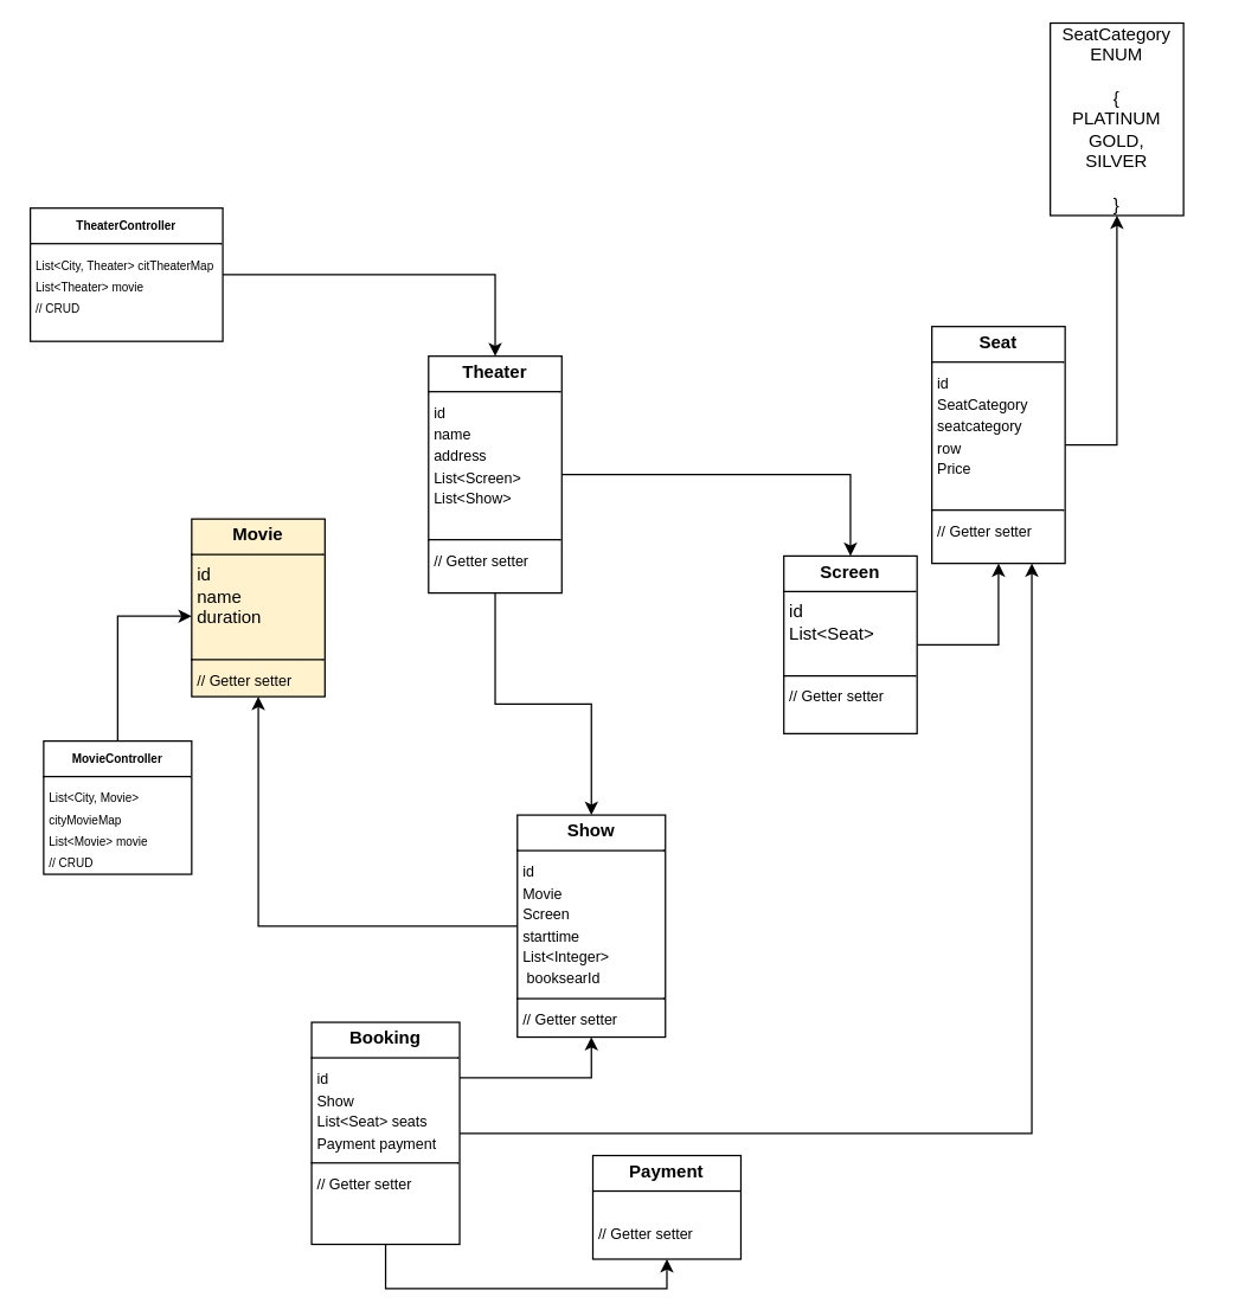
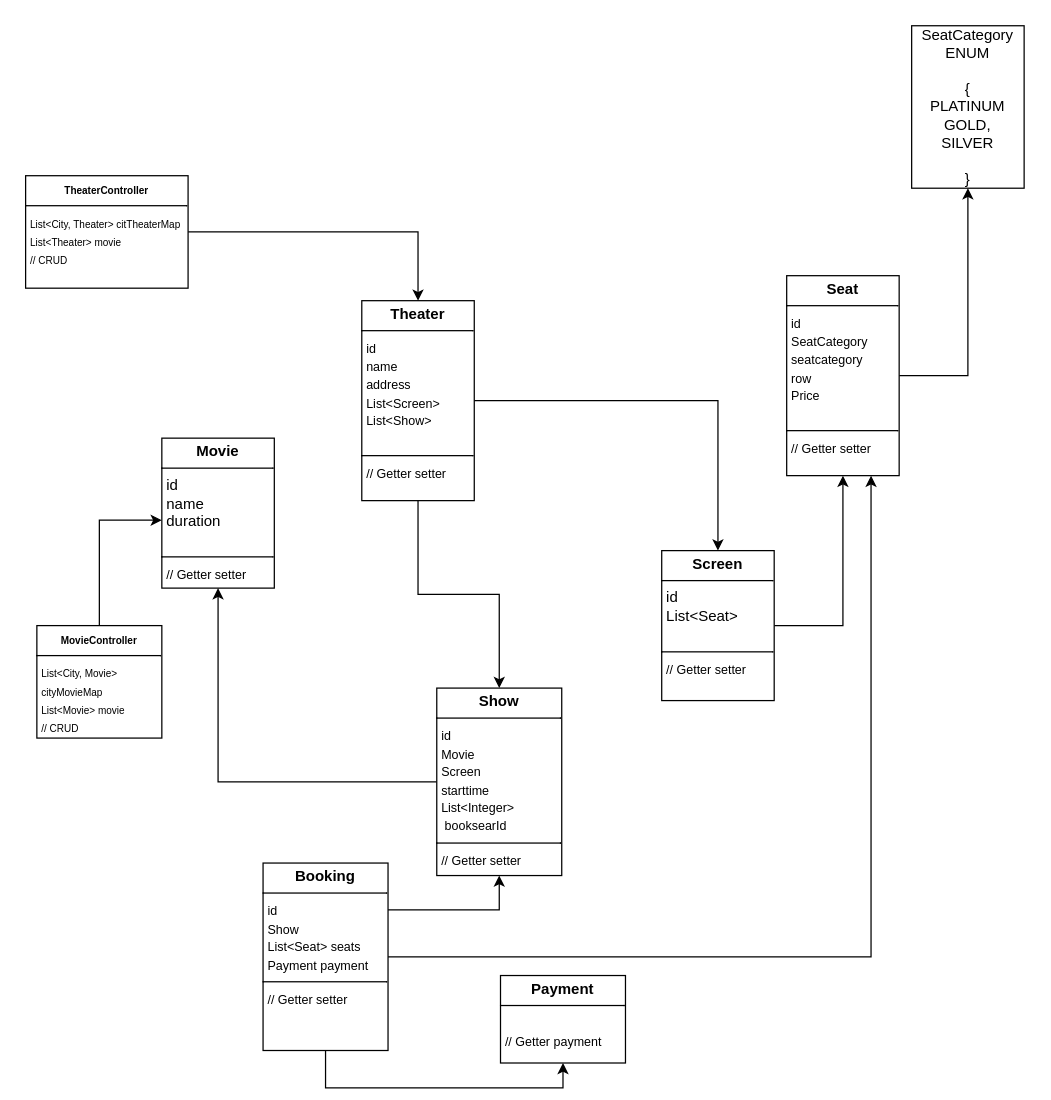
  <mxCell id="0" />
  <mxCell id="1" parent="0" />
- <mxCell id="2" value="&lt;p style=&quot;margin:0px;margin-top:4px;text-align:center;&quot;&gt;&lt;b&gt;Movie&lt;/b&gt;&lt;/p&gt;&lt;hr size=&quot;1&quot; style=&quot;border-style:solid;&quot;&gt;&lt;p style=&quot;margin:0px;margin-left:4px;&quot;&gt;id&lt;/p&gt;&lt;p style=&quot;margin:0px;margin-left:4px;&quot;&gt;name&amp;nbsp;&lt;/p&gt;&lt;p style=&quot;margin:0px;margin-left:4px;&quot;&gt;duration&lt;/p&gt;&lt;p style=&quot;margin:0px;margin-left:4px;&quot;&gt;&lt;br&gt;&lt;/p&gt;&lt;hr size=&quot;1&quot; style=&quot;border-style:solid;&quot;&gt;&lt;p style=&quot;margin:0px;margin-left:4px;&quot;&gt;&lt;font style=&quot;font-size: 10px;&quot;&gt;// Getter setter&lt;/font&gt;&lt;/p&gt;" style="verticalAlign=top;align=left;overflow=fill;html=1;whiteSpace=wrap;fillColor=#fff2cc;" vertex="1" parent="1"><mxGeometry x="129" y="350" width="90" height="120" as="geometry" /></mxCell>
+ <mxCell id="2" value="&lt;p style=&quot;margin:0px;margin-top:4px;text-align:center;&quot;&gt;&lt;b&gt;Movie&lt;/b&gt;&lt;/p&gt;&lt;hr size=&quot;1&quot; style=&quot;border-style:solid;&quot;&gt;&lt;p style=&quot;margin:0px;margin-left:4px;&quot;&gt;id&lt;/p&gt;&lt;p style=&quot;margin:0px;margin-left:4px;&quot;&gt;name&amp;nbsp;&lt;/p&gt;&lt;p style=&quot;margin:0px;margin-left:4px;&quot;&gt;duration&lt;/p&gt;&lt;p style=&quot;margin:0px;margin-left:4px;&quot;&gt;&lt;br&gt;&lt;/p&gt;&lt;hr size=&quot;1&quot; style=&quot;border-style:solid;&quot;&gt;&lt;p style=&quot;margin:0px;margin-left:4px;&quot;&gt;&lt;font style=&quot;font-size: 10px;&quot;&gt;// Getter setter&lt;/font&gt;&lt;/p&gt;" style="verticalAlign=top;align=left;overflow=fill;html=1;whiteSpace=wrap;" vertex="1" parent="1"><mxGeometry x="129" y="350" width="90" height="120" as="geometry" /></mxCell>
  <mxCell id="3" style="edgeStyle=orthogonalEdgeStyle;rounded=0;orthogonalLoop=1;jettySize=auto;html=1;exitX=0.5;exitY=0;exitDx=0;exitDy=0;entryX=0;entryY=0.547;entryDx=0;entryDy=0;entryPerimeter=0;" edge="1" parent="1" source="4" target="2"><mxGeometry relative="1" as="geometry"><mxPoint x="49" y="420" as="targetPoint" /></mxGeometry></mxCell>
  <mxCell id="4" value="&lt;p style=&quot;margin:0px;margin-top:4px;text-align:center;&quot;&gt;&lt;b&gt;&lt;font style=&quot;font-size: 8px;&quot;&gt;MovieController&lt;/font&gt;&lt;/b&gt;&lt;/p&gt;&lt;hr size=&quot;1&quot; style=&quot;border-style:solid;&quot;&gt;&lt;p style=&quot;margin:0px;margin-left:4px;&quot;&gt;&lt;/p&gt;&lt;p style=&quot;margin:0px;margin-left:4px;&quot;&gt;&lt;font style=&quot;font-size: 8px;&quot;&gt;List&amp;lt;City, Movie&amp;gt; cityMovieMap&lt;/font&gt;&lt;/p&gt;&lt;p style=&quot;margin:0px;margin-left:4px;&quot;&gt;&lt;font style=&quot;font-size: 8px;&quot;&gt;List&amp;lt;Movie&amp;gt; movie&lt;/font&gt;&lt;/p&gt;&lt;p style=&quot;margin:0px;margin-left:4px;&quot;&gt;&lt;font style=&quot;font-size: 8px;&quot;&gt;// CRUD&lt;/font&gt;&lt;/p&gt;&lt;p style=&quot;margin:0px;margin-left:4px;&quot;&gt;&lt;br&gt;&lt;/p&gt;" style="verticalAlign=top;align=left;overflow=fill;html=1;whiteSpace=wrap;" vertex="1" parent="1"><mxGeometry x="29" y="500" width="100" height="90" as="geometry" /></mxCell>
  <mxCell id="5" style="edgeStyle=orthogonalEdgeStyle;rounded=0;orthogonalLoop=1;jettySize=auto;html=1;exitX=0.5;exitY=1;exitDx=0;exitDy=0;entryX=0.5;entryY=0;entryDx=0;entryDy=0;" edge="1" parent="1" source="6" target="10"><mxGeometry relative="1" as="geometry" /></mxCell>
  <mxCell id="6" value="&lt;p style=&quot;margin:0px;margin-top:4px;text-align:center;&quot;&gt;&lt;b&gt;Theater&lt;/b&gt;&lt;/p&gt;&lt;hr size=&quot;1&quot; style=&quot;border-style:solid;&quot;&gt;&lt;p style=&quot;margin:0px;margin-left:4px;&quot;&gt;&lt;font style=&quot;font-size: 10px;&quot;&gt;id&lt;/font&gt;&lt;/p&gt;&lt;p style=&quot;margin:0px;margin-left:4px;&quot;&gt;&lt;font style=&quot;font-size: 10px;&quot;&gt;name&lt;/font&gt;&lt;/p&gt;&lt;p style=&quot;margin:0px;margin-left:4px;&quot;&gt;&lt;font style=&quot;font-size: 10px;&quot;&gt;address&amp;nbsp;&lt;/font&gt;&lt;/p&gt;&lt;p style=&quot;margin:0px;margin-left:4px;&quot;&gt;&lt;font style=&quot;font-size: 10px;&quot;&gt;List&amp;lt;Screen&amp;gt;&lt;/font&gt;&lt;/p&gt;&lt;p style=&quot;margin:0px;margin-left:4px;&quot;&gt;&lt;font style=&quot;font-size: 10px;&quot;&gt;List&amp;lt;Show&amp;gt;&lt;/font&gt;&lt;/p&gt;&lt;p style=&quot;margin:0px;margin-left:4px;&quot;&gt;&lt;br&gt;&lt;/p&gt;&lt;hr size=&quot;1&quot; style=&quot;border-style:solid;&quot;&gt;&lt;p style=&quot;margin:0px;margin-left:4px;&quot;&gt;&lt;font style=&quot;font-size: 10px;&quot;&gt;// Getter setter&lt;/font&gt;&lt;/p&gt;" style="verticalAlign=top;align=left;overflow=fill;html=1;whiteSpace=wrap;" vertex="1" parent="1"><mxGeometry x="289" y="240" width="90" height="160" as="geometry" /></mxCell>
  <mxCell id="7" style="edgeStyle=orthogonalEdgeStyle;rounded=0;orthogonalLoop=1;jettySize=auto;html=1;exitX=1;exitY=0.5;exitDx=0;exitDy=0;entryX=0.5;entryY=1;entryDx=0;entryDy=0;" edge="1" parent="1" source="8" target="13"><mxGeometry relative="1" as="geometry" /></mxCell>
- <mxCell id="8" value="&lt;p style=&quot;margin:0px;margin-top:4px;text-align:center;&quot;&gt;&lt;b&gt;Screen&lt;/b&gt;&lt;/p&gt;&lt;hr size=&quot;1&quot; style=&quot;border-style:solid;&quot;&gt;&lt;p style=&quot;margin:0px;margin-left:4px;&quot;&gt;id&lt;/p&gt;&lt;p style=&quot;margin:0px;margin-left:4px;&quot;&gt;List&amp;lt;Seat&amp;gt;&lt;/p&gt;&lt;p style=&quot;margin:0px;margin-left:4px;&quot;&gt;&lt;br&gt;&lt;/p&gt;&lt;hr size=&quot;1&quot; style=&quot;border-style:solid;&quot;&gt;&lt;p style=&quot;margin:0px;margin-left:4px;&quot;&gt;&lt;font style=&quot;font-size: 10px;&quot;&gt;// Getter setter&lt;/font&gt;&lt;/p&gt;" style="verticalAlign=top;align=left;overflow=fill;html=1;whiteSpace=wrap;" vertex="1" parent="1"><mxGeometry x="529" y="375" width="90" height="120" as="geometry" /></mxCell>
+ <mxCell id="8" value="&lt;p style=&quot;margin:0px;margin-top:4px;text-align:center;&quot;&gt;&lt;b&gt;Screen&lt;/b&gt;&lt;/p&gt;&lt;hr size=&quot;1&quot; style=&quot;border-style:solid;&quot;&gt;&lt;p style=&quot;margin:0px;margin-left:4px;&quot;&gt;id&lt;/p&gt;&lt;p style=&quot;margin:0px;margin-left:4px;&quot;&gt;List&amp;lt;Seat&amp;gt;&lt;/p&gt;&lt;p style=&quot;margin:0px;margin-left:4px;&quot;&gt;&lt;br&gt;&lt;/p&gt;&lt;hr size=&quot;1&quot; style=&quot;border-style:solid;&quot;&gt;&lt;p style=&quot;margin:0px;margin-left:4px;&quot;&gt;&lt;font style=&quot;font-size: 10px;&quot;&gt;// Getter setter&lt;/font&gt;&lt;/p&gt;" style="verticalAlign=top;align=left;overflow=fill;html=1;whiteSpace=wrap;" vertex="1" parent="1"><mxGeometry x="529" y="440" width="90" height="120" as="geometry" /></mxCell>
  <mxCell id="9" style="edgeStyle=orthogonalEdgeStyle;rounded=0;orthogonalLoop=1;jettySize=auto;html=1;exitX=0;exitY=0.5;exitDx=0;exitDy=0;" edge="1" parent="1" source="10" target="2"><mxGeometry relative="1" as="geometry" /></mxCell>
  <mxCell id="10" value="&lt;p style=&quot;margin:0px;margin-top:4px;text-align:center;&quot;&gt;&lt;b&gt;Show&lt;/b&gt;&lt;/p&gt;&lt;hr size=&quot;1&quot; style=&quot;border-style:solid;&quot;&gt;&lt;p style=&quot;margin:0px;margin-left:4px;&quot;&gt;&lt;font style=&quot;font-size: 10px;&quot;&gt;id&lt;/font&gt;&lt;/p&gt;&lt;p style=&quot;margin:0px;margin-left:4px;&quot;&gt;&lt;span style=&quot;background-color: initial;&quot;&gt;&lt;font style=&quot;font-size: 10px;&quot;&gt;Movie&lt;/font&gt;&lt;/span&gt;&lt;/p&gt;&lt;p style=&quot;margin:0px;margin-left:4px;&quot;&gt;&lt;span style=&quot;background-color: initial;&quot;&gt;&lt;font style=&quot;font-size: 10px;&quot;&gt;Screen&lt;/font&gt;&lt;/span&gt;&lt;/p&gt;&lt;p style=&quot;margin:0px;margin-left:4px;&quot;&gt;&lt;font style=&quot;font-size: 10px;&quot;&gt;starttime&lt;/font&gt;&lt;/p&gt;&lt;p style=&quot;margin:0px;margin-left:4px;&quot;&gt;&lt;font style=&quot;font-size: 10px;&quot;&gt;List&amp;lt;Integer&amp;gt;&lt;/font&gt;&lt;/p&gt;&lt;p style=&quot;margin:0px;margin-left:4px;&quot;&gt;&lt;font style=&quot;font-size: 10px;&quot;&gt;&amp;nbsp;booksearId&lt;/font&gt;&lt;/p&gt;&lt;hr size=&quot;1&quot; style=&quot;border-style:solid;&quot;&gt;&lt;p style=&quot;margin:0px;margin-left:4px;&quot;&gt;&lt;font style=&quot;font-size: 10px;&quot;&gt;// Getter setter&lt;/font&gt;&lt;/p&gt;" style="verticalAlign=top;align=left;overflow=fill;html=1;whiteSpace=wrap;" vertex="1" parent="1"><mxGeometry x="349" y="550" width="100" height="150" as="geometry" /></mxCell>
  <mxCell id="11" style="edgeStyle=orthogonalEdgeStyle;rounded=0;orthogonalLoop=1;jettySize=auto;html=1;exitX=1;exitY=0.5;exitDx=0;exitDy=0;entryX=0.5;entryY=0;entryDx=0;entryDy=0;" edge="1" parent="1" source="6" target="8"><mxGeometry relative="1" as="geometry"><mxPoint x="565.67" y="446.68" as="targetPoint" /></mxGeometry></mxCell>
  <mxCell id="12" style="edgeStyle=orthogonalEdgeStyle;rounded=0;orthogonalLoop=1;jettySize=auto;html=1;exitX=1;exitY=0.5;exitDx=0;exitDy=0;entryX=0.5;entryY=1;entryDx=0;entryDy=0;" edge="1" parent="1" source="13" target="14"><mxGeometry relative="1" as="geometry" /></mxCell>
  <mxCell id="13" value="&lt;p style=&quot;margin:0px;margin-top:4px;text-align:center;&quot;&gt;&lt;b&gt;&lt;font style=&quot;font-size: 12px;&quot;&gt;Seat&lt;/font&gt;&lt;/b&gt;&lt;/p&gt;&lt;hr size=&quot;1&quot; style=&quot;border-style:solid;&quot;&gt;&lt;p style=&quot;margin:0px;margin-left:4px;&quot;&gt;&lt;font style=&quot;font-size: 10px;&quot;&gt;id&lt;/font&gt;&lt;/p&gt;&lt;p style=&quot;margin:0px;margin-left:4px;&quot;&gt;&lt;font style=&quot;font-size: 10px;&quot;&gt;SeatCategory seatcategory&lt;/font&gt;&lt;/p&gt;&lt;p style=&quot;margin:0px;margin-left:4px;&quot;&gt;&lt;span style=&quot;font-size: 10px; background-color: initial;&quot;&gt;row&lt;/span&gt;&lt;br&gt;&lt;/p&gt;&lt;p style=&quot;margin:0px;margin-left:4px;&quot;&gt;&lt;span style=&quot;font-size: 10px; background-color: initial;&quot;&gt;Price&lt;/span&gt;&lt;/p&gt;&lt;p style=&quot;margin:0px;margin-left:4px;&quot;&gt;&lt;br&gt;&lt;/p&gt;&lt;hr size=&quot;1&quot; style=&quot;border-style:solid;&quot;&gt;&lt;p style=&quot;margin:0px;margin-left:4px;&quot;&gt;&lt;font style=&quot;font-size: 10px;&quot;&gt;// Getter setter&lt;/font&gt;&lt;/p&gt;" style="verticalAlign=top;align=left;overflow=fill;html=1;whiteSpace=wrap;" vertex="1" parent="1"><mxGeometry x="629" y="220" width="90" height="160" as="geometry" /></mxCell>
- <mxCell id="14" value="SeatCategory ENUM&lt;br&gt;&lt;br&gt;{&lt;br&gt;PLATINUM&lt;br&gt;&lt;div&gt;GOLD,&lt;br&gt;SILVER&lt;/div&gt;&lt;div&gt;&lt;br&gt;&lt;/div&gt;&lt;div&gt;}&lt;/div&gt;" style="whiteSpace=wrap;html=1;align=center;" vertex="1" parent="1"><mxGeometry x="709" y="15" width="90" height="130" as="geometry" /></mxCell>
+ <mxCell id="14" value="SeatCategory ENUM&lt;br&gt;&lt;br&gt;{&lt;br&gt;PLATINUM&lt;br&gt;&lt;div&gt;GOLD,&lt;br&gt;SILVER&lt;/div&gt;&lt;div&gt;&lt;br&gt;&lt;/div&gt;&lt;div&gt;}&lt;/div&gt;" style="whiteSpace=wrap;html=1;align=center;" vertex="1" parent="1"><mxGeometry x="729" y="20" width="90" height="130" as="geometry" /></mxCell>
  <mxCell id="15" style="edgeStyle=orthogonalEdgeStyle;rounded=0;orthogonalLoop=1;jettySize=auto;html=1;entryX=0.5;entryY=0;entryDx=0;entryDy=0;" edge="1" parent="1" source="16" target="6"><mxGeometry relative="1" as="geometry" /></mxCell>
  <mxCell id="16" value="&lt;p style=&quot;margin:0px;margin-top:4px;text-align:center;&quot;&gt;&lt;b&gt;&lt;font style=&quot;font-size: 8px;&quot;&gt;TheaterController&lt;/font&gt;&lt;/b&gt;&lt;/p&gt;&lt;hr size=&quot;1&quot; style=&quot;border-style:solid;&quot;&gt;&lt;p style=&quot;margin:0px;margin-left:4px;&quot;&gt;&lt;/p&gt;&lt;p style=&quot;margin:0px;margin-left:4px;&quot;&gt;&lt;font style=&quot;font-size: 8px;&quot;&gt;List&amp;lt;City, Theater&amp;gt; citTheaterMap&lt;/font&gt;&lt;/p&gt;&lt;p style=&quot;margin:0px;margin-left:4px;&quot;&gt;&lt;font style=&quot;font-size: 8px;&quot;&gt;List&amp;lt;Theater&amp;gt; movie&lt;/font&gt;&lt;/p&gt;&lt;p style=&quot;margin:0px;margin-left:4px;&quot;&gt;&lt;font style=&quot;font-size: 8px;&quot;&gt;// CRUD&lt;/font&gt;&lt;/p&gt;&lt;p style=&quot;margin:0px;margin-left:4px;&quot;&gt;&lt;br&gt;&lt;/p&gt;" style="verticalAlign=top;align=left;overflow=fill;html=1;whiteSpace=wrap;" vertex="1" parent="1"><mxGeometry x="20" y="140" width="130" height="90" as="geometry" /></mxCell>
  <mxCell id="17" style="edgeStyle=orthogonalEdgeStyle;rounded=0;orthogonalLoop=1;jettySize=auto;html=1;exitX=1;exitY=0.5;exitDx=0;exitDy=0;entryX=0.75;entryY=1;entryDx=0;entryDy=0;" edge="1" parent="1" source="20" target="13"><mxGeometry relative="1" as="geometry"><mxPoint x="710" y="410" as="targetPoint" /></mxGeometry></mxCell>
  <mxCell id="18" style="edgeStyle=orthogonalEdgeStyle;rounded=0;orthogonalLoop=1;jettySize=auto;html=1;exitX=0.5;exitY=1;exitDx=0;exitDy=0;entryX=0.5;entryY=1;entryDx=0;entryDy=0;" edge="1" parent="1" source="20" target="21"><mxGeometry relative="1" as="geometry" /></mxCell>
  <mxCell id="19" style="edgeStyle=orthogonalEdgeStyle;rounded=0;orthogonalLoop=1;jettySize=auto;html=1;exitX=1;exitY=0.25;exitDx=0;exitDy=0;entryX=0.5;entryY=1;entryDx=0;entryDy=0;" edge="1" parent="1" source="20" target="10"><mxGeometry relative="1" as="geometry" /></mxCell>
  <mxCell id="20" value="&lt;p style=&quot;margin:0px;margin-top:4px;text-align:center;&quot;&gt;&lt;b&gt;Booking&lt;/b&gt;&lt;/p&gt;&lt;hr size=&quot;1&quot; style=&quot;border-style:solid;&quot;&gt;&lt;p style=&quot;margin:0px;margin-left:4px;&quot;&gt;&lt;font style=&quot;font-size: 10px;&quot;&gt;id&lt;/font&gt;&lt;/p&gt;&lt;p style=&quot;margin:0px;margin-left:4px;&quot;&gt;&lt;span style=&quot;font-size: 10px; background-color: initial;&quot;&gt;Show&lt;/span&gt;&lt;/p&gt;&lt;p style=&quot;margin:0px;margin-left:4px;&quot;&gt;&lt;span style=&quot;font-size: 10px; background-color: initial;&quot;&gt;List&amp;lt;Seat&amp;gt;&amp;nbsp;&lt;/span&gt;&lt;span style=&quot;font-size: 10px; background-color: initial;&quot;&gt;seats&lt;/span&gt;&lt;/p&gt;&lt;p style=&quot;margin:0px;margin-left:4px;&quot;&gt;&lt;span style=&quot;font-size: 10px;&quot;&gt;Payment payment&lt;/span&gt;&lt;/p&gt;&lt;hr size=&quot;1&quot; style=&quot;border-style:solid;&quot;&gt;&lt;p style=&quot;margin:0px;margin-left:4px;&quot;&gt;&lt;font style=&quot;font-size: 10px;&quot;&gt;// Getter setter&lt;/font&gt;&lt;/p&gt;" style="verticalAlign=top;align=left;overflow=fill;html=1;whiteSpace=wrap;" vertex="1" parent="1"><mxGeometry x="210" y="690" width="100" height="150" as="geometry" /></mxCell>
- <mxCell id="21" value="&lt;p style=&quot;margin:0px;margin-top:4px;text-align:center;&quot;&gt;&lt;b&gt;Payment&lt;/b&gt;&lt;/p&gt;&lt;hr size=&quot;1&quot; style=&quot;border-style:solid;&quot;&gt;&lt;p style=&quot;margin:0px;margin-left:4px;&quot;&gt;&lt;br&gt;&lt;/p&gt;&lt;p style=&quot;margin:0px;margin-left:4px;&quot;&gt;&lt;font style=&quot;font-size: 10px;&quot;&gt;// Getter setter&lt;/font&gt;&lt;/p&gt;" style="verticalAlign=top;align=left;overflow=fill;html=1;whiteSpace=wrap;" vertex="1" parent="1"><mxGeometry x="400" y="780" width="100" height="70" as="geometry" /></mxCell>
+ <mxCell id="21" value="&lt;p style=&quot;margin:0px;margin-top:4px;text-align:center;&quot;&gt;&lt;b&gt;Payment&lt;/b&gt;&lt;/p&gt;&lt;hr size=&quot;1&quot; style=&quot;border-style:solid;&quot;&gt;&lt;p style=&quot;margin:0px;margin-left:4px;&quot;&gt;&lt;br&gt;&lt;/p&gt;&lt;p style=&quot;margin:0px;margin-left:4px;&quot;&gt;&lt;font style=&quot;font-size: 10px;&quot;&gt;// Getter payment&lt;/font&gt;&lt;/p&gt;" style="verticalAlign=top;align=left;overflow=fill;html=1;whiteSpace=wrap;" vertex="1" parent="1"><mxGeometry x="400" y="780" width="100" height="70" as="geometry" /></mxCell>
